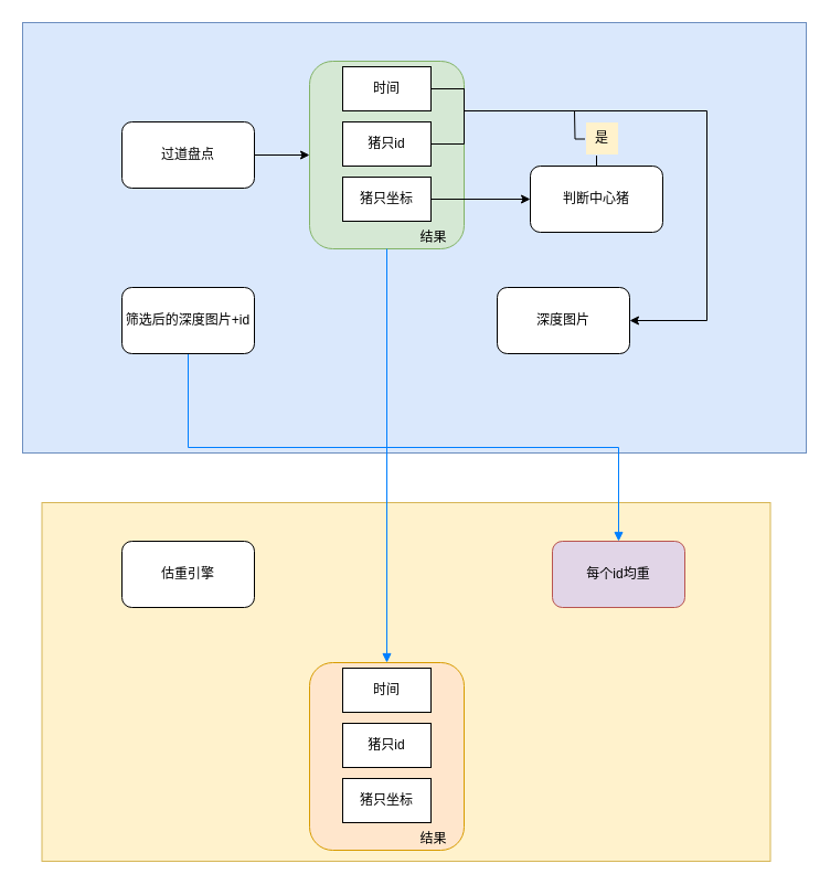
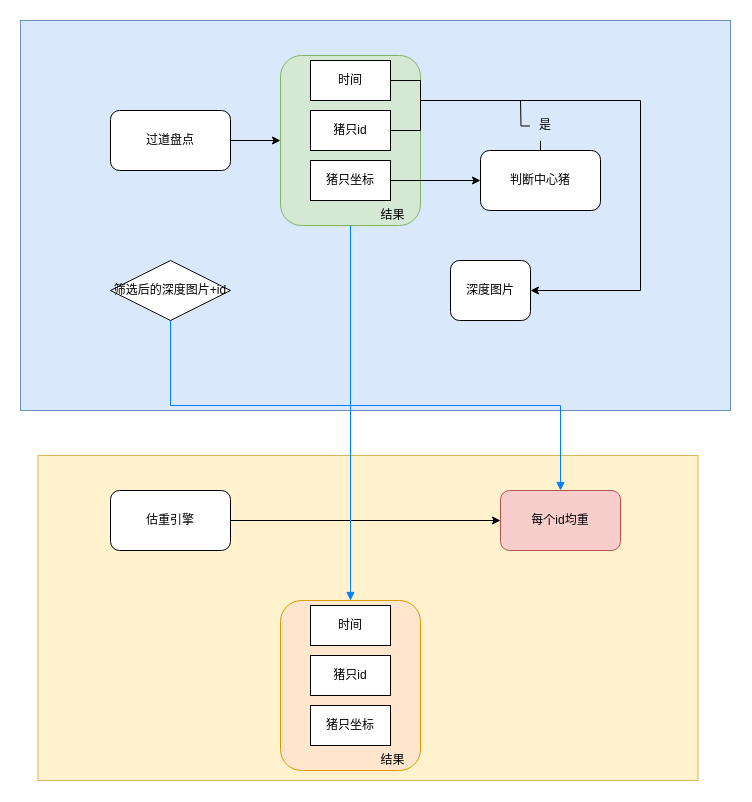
  <mxCell id="0" />
  <mxCell id="1" parent="0" />
  <mxCell id="2" value="" style="rounded=0;whiteSpace=wrap;html=1;fillColor=#dae8fc;strokeColor=#6c8ebf;" vertex="1" parent="1"><mxGeometry x="20" y="20" width="710" height="390" as="geometry" /></mxCell>
  <mxCell id="3" style="edgeStyle=orthogonalEdgeStyle;rounded=0;orthogonalLoop=1;jettySize=auto;html=1;exitX=1;exitY=0.5;exitDx=0;exitDy=0;entryX=0;entryY=0.5;entryDx=0;entryDy=0;" edge="1" parent="1" source="4" target="5"><mxGeometry relative="1" as="geometry" /></mxCell>
  <mxCell id="4" value="过道盘点" style="rounded=1;whiteSpace=wrap;html=1;" vertex="1" parent="1"><mxGeometry x="110" y="110" width="120" height="60" as="geometry" /></mxCell>
  <mxCell id="5" value="" style="rounded=1;whiteSpace=wrap;html=1;fillColor=#d5e8d4;strokeColor=#82b366;" vertex="1" parent="1"><mxGeometry x="280" y="55" width="140" height="170" as="geometry" /></mxCell>
- <mxCell id="6" value="深度图片" style="rounded=1;whiteSpace=wrap;html=1;" vertex="1" parent="1"><mxGeometry x="450" y="260" width="120" height="60" as="geometry" /></mxCell>
+ <mxCell id="6" value="深度图片" style="rounded=1;whiteSpace=wrap;html=1;" vertex="1" parent="1"><mxGeometry x="450" y="260" width="80" height="60" as="geometry" /></mxCell>
  <mxCell id="7" style="edgeStyle=orthogonalEdgeStyle;rounded=0;orthogonalLoop=1;jettySize=auto;html=1;exitX=1;exitY=0.5;exitDx=0;exitDy=0;entryX=1;entryY=0.5;entryDx=0;entryDy=0;" edge="1" parent="1" source="8" target="6"><mxGeometry relative="1" as="geometry"><Array as="points"><mxPoint x="420" y="80" /><mxPoint x="420" y="100" /><mxPoint x="640" y="100" /><mxPoint x="640" y="290" /></Array></mxGeometry></mxCell>
  <mxCell id="8" value="时间" style="rounded=0;whiteSpace=wrap;html=1;" vertex="1" parent="1"><mxGeometry x="310" y="60" width="80" height="40" as="geometry" /></mxCell>
  <mxCell id="9" style="edgeStyle=orthogonalEdgeStyle;rounded=0;orthogonalLoop=1;jettySize=auto;html=1;exitX=1;exitY=0.5;exitDx=0;exitDy=0;endArrow=none;endFill=0;strokeColor=#000000;" edge="1" parent="1" source="10"><mxGeometry relative="1" as="geometry"><mxPoint x="390" y="80" as="targetPoint" /><Array as="points"><mxPoint x="420" y="130" /><mxPoint x="420" y="80" /></Array></mxGeometry></mxCell>
  <mxCell id="10" value="猪只id" style="rounded=0;whiteSpace=wrap;html=1;" vertex="1" parent="1"><mxGeometry x="310" y="110" width="80" height="40" as="geometry" /></mxCell>
  <mxCell id="11" style="edgeStyle=orthogonalEdgeStyle;rounded=0;orthogonalLoop=1;jettySize=auto;html=1;exitX=1;exitY=0.5;exitDx=0;exitDy=0;entryX=0;entryY=0.5;entryDx=0;entryDy=0;" edge="1" parent="1" source="12" target="14"><mxGeometry relative="1" as="geometry" /></mxCell>
  <mxCell id="12" value="猪只坐标" style="rounded=0;whiteSpace=wrap;html=1;" vertex="1" parent="1"><mxGeometry x="310" y="160" width="80" height="40" as="geometry" /></mxCell>
  <mxCell id="13" style="edgeStyle=orthogonalEdgeStyle;rounded=0;orthogonalLoop=1;jettySize=auto;html=1;exitX=0.5;exitY=0;exitDx=0;exitDy=0;endArrow=none;endFill=0;" edge="1" parent="1" source="14"><mxGeometry relative="1" as="geometry"><mxPoint x="520" y="100" as="targetPoint" /></mxGeometry></mxCell>
  <mxCell id="14" value="判断中心猪" style="rounded=1;whiteSpace=wrap;html=1;" vertex="1" parent="1"><mxGeometry x="480" y="150" width="120" height="60" as="geometry" /></mxCell>
  <mxCell id="15" value="" style="rounded=0;whiteSpace=wrap;html=1;fillColor=#fff2cc;strokeColor=#d6b656;" vertex="1" parent="1"><mxGeometry x="37.5" y="455" width="660" height="325" as="geometry" /></mxCell>
+ <mxCell id="16" style="edgeStyle=orthogonalEdgeStyle;rounded=0;orthogonalLoop=1;jettySize=auto;html=1;exitX=1;exitY=0.5;exitDx=0;exitDy=0;entryX=0;entryY=0.5;entryDx=0;entryDy=0;endArrow=classic;endFill=1;strokeColor=#000000;" edge="1" parent="1" source="17" target="28"><mxGeometry relative="1" as="geometry" /></mxCell>
  <mxCell id="17" value="估重引擎" style="rounded=1;whiteSpace=wrap;html=1;" vertex="1" parent="1"><mxGeometry x="110" y="490" width="120" height="60" as="geometry" /></mxCell>
  <mxCell id="18" value="结果" style="rounded=0;whiteSpace=wrap;html=1;fillColor=#d5e8d4;strokeColor=#D5E8D4;" vertex="1" parent="1"><mxGeometry x="375" y="210" width="35" height="10" as="geometry" /></mxCell>
- <mxCell id="19" value="是" style="rounded=0;whiteSpace=wrap;html=1;strokeColor=#DAE8FC;fillColor=#fff2cc;" vertex="1" parent="1"><mxGeometry x="530" y="110" width="30" height="30" as="geometry" /></mxCell>
+ <mxCell id="19" value="是" style="rounded=0;whiteSpace=wrap;html=1;strokeColor=#DAE8FC;fillColor=#DAE8FC;" vertex="1" parent="1"><mxGeometry x="530" y="110" width="30" height="30" as="geometry" /></mxCell>
  <mxCell id="20" style="edgeStyle=orthogonalEdgeStyle;rounded=0;orthogonalLoop=1;jettySize=auto;html=1;exitX=0.5;exitY=1;exitDx=0;exitDy=0;endArrow=block;endFill=1;strokeColor=#007FFF;" edge="1" parent="1" source="21" target="28"><mxGeometry relative="1" as="geometry" /></mxCell>
- <mxCell id="21" value="筛选后的深度图片+id" style="rounded=1;whiteSpace=wrap;html=1;" vertex="1" parent="1"><mxGeometry x="110" y="260" width="120" height="60" as="geometry" /></mxCell>
+ <mxCell id="21" value="筛选后的深度图片+id" style="rhombus;whiteSpace=wrap;html=1;" vertex="1" parent="1"><mxGeometry x="110" y="260" width="120" height="60" as="geometry" /></mxCell>
  <mxCell id="22" value="" style="rounded=1;whiteSpace=wrap;html=1;fillColor=#ffe6cc;strokeColor=#d79b00;" vertex="1" parent="1"><mxGeometry x="280" y="600" width="140" height="170" as="geometry" /></mxCell>
  <mxCell id="23" value="时间" style="rounded=0;whiteSpace=wrap;html=1;" vertex="1" parent="1"><mxGeometry x="310" y="605" width="80" height="40" as="geometry" /></mxCell>
  <mxCell id="24" value="猪只id" style="rounded=0;whiteSpace=wrap;html=1;" vertex="1" parent="1"><mxGeometry x="310" y="655" width="80" height="40" as="geometry" /></mxCell>
  <mxCell id="25" value="猪只坐标" style="rounded=0;whiteSpace=wrap;html=1;" vertex="1" parent="1"><mxGeometry x="310" y="705" width="80" height="40" as="geometry" /></mxCell>
  <mxCell id="26" value="结果" style="rounded=0;whiteSpace=wrap;html=1;fillColor=#FFE6CC;strokeColor=#FFE6CC;" vertex="1" parent="1"><mxGeometry x="375" y="755" width="35" height="10" as="geometry" /></mxCell>
  <mxCell id="27" style="edgeStyle=orthogonalEdgeStyle;rounded=0;orthogonalLoop=1;jettySize=auto;html=1;exitX=0.5;exitY=1;exitDx=0;exitDy=0;entryX=0.5;entryY=0;entryDx=0;entryDy=0;endArrow=block;endFill=1;strokeColor=#007FFF;" edge="1" parent="1" source="5" target="22"><mxGeometry relative="1" as="geometry" /></mxCell>
- <mxCell id="28" value="每个id均重" style="rounded=1;whiteSpace=wrap;html=1;fillColor=#e1d5e7;strokeColor=#b85450;" vertex="1" parent="1"><mxGeometry x="500" y="490" width="120" height="60" as="geometry" /></mxCell>
+ <mxCell id="28" value="每个id均重" style="rounded=1;whiteSpace=wrap;html=1;fillColor=#f8cecc;strokeColor=#b85450;" vertex="1" parent="1"><mxGeometry x="500" y="490" width="120" height="60" as="geometry" /></mxCell>
